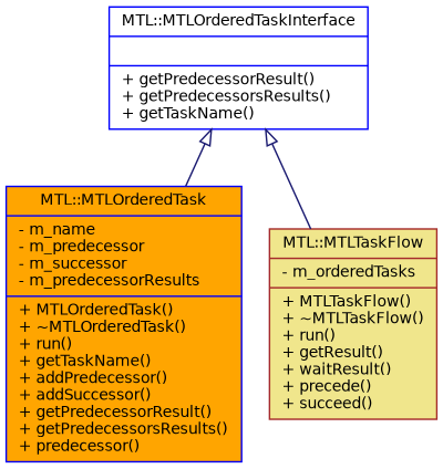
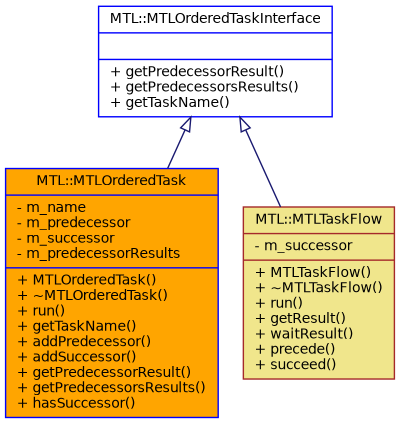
  digraph {
    node [color=blue fontname=Helvetica fontsize=10 shape=record style=filled]
    edge [arrowtail=onormal color=midnightblue dir=back fontname=Helvetica fontsize=10 labelfontname=Helvetica labelfontsize=10 style=solid]
    n1 [fillcolor=white fontcolor=black height=0.2 label="{MTL::MTLOrderedTaskInterface\n||+ getPredecessorResult()\l+ getPredecessorsResults()\l+ getTaskName()\l}" width=0.4]
-   n2 [fillcolor=orange height=0.2 label="{MTL::MTLOrderedTask\n|- m_name\l- m_predecessor\l- m_successor\l- m_predecessorResults\l|+ MTLOrderedTask()\l+ ~MTLOrderedTask()\l+ run()\l+ getTaskName()\l+ addPredecessor()\l+ addSuccessor()\l+ getPredecessorResult()\l+ getPredecessorsResults()\l+ predecessor()\l}" width=0.4]
-   n3 [color=brown fillcolor=khaki height=0.2 label="{MTL::MTLTaskFlow\n|- m_orderedTasks\l|+ MTLTaskFlow()\l+ ~MTLTaskFlow()\l+ run()\l+ getResult()\l+ waitResult()\l+ precede()\l+ succeed()\l}" width=0.4]
+   n2 [fillcolor=orange height=0.2 label="{MTL::MTLOrderedTask\n|- m_name\l- m_predecessor\l- m_successor\l- m_predecessorResults\l|+ MTLOrderedTask()\l+ ~MTLOrderedTask()\l+ run()\l+ getTaskName()\l+ addPredecessor()\l+ addSuccessor()\l+ getPredecessorResult()\l+ getPredecessorsResults()\l+ hasSuccessor()\l}" width=0.4]
+   n3 [color=brown fillcolor=khaki height=0.2 label="{MTL::MTLTaskFlow\n|- m_successor\l|+ MTLTaskFlow()\l+ ~MTLTaskFlow()\l+ run()\l+ getResult()\l+ waitResult()\l+ precede()\l+ succeed()\l}" width=0.4]
    n1 -> n2
    n1 -> n3
  }
